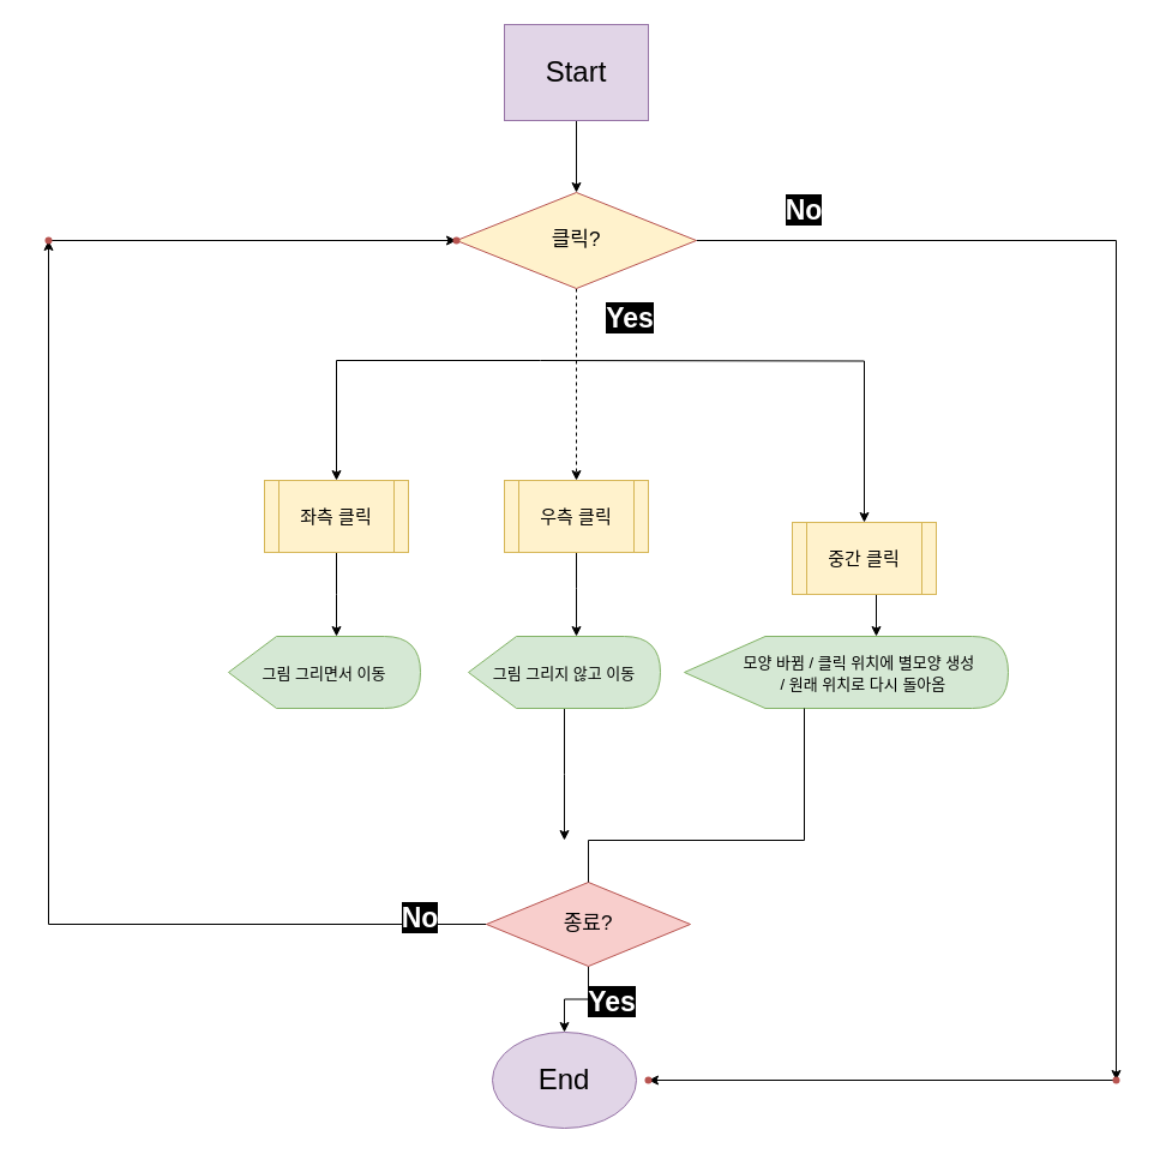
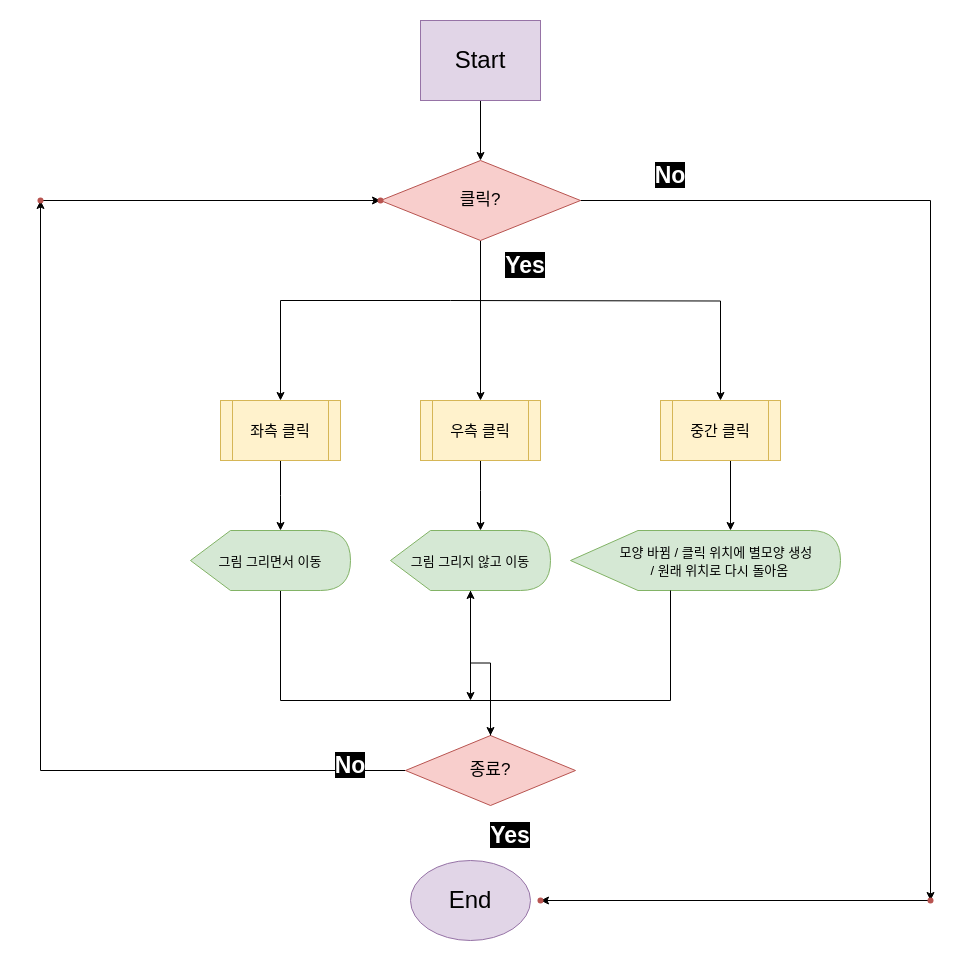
  <mxCell id="0" />
  <mxCell id="1" parent="0" />
  <mxCell id="2" value="" style="edgeStyle=orthogonalEdgeStyle;rounded=0;orthogonalLoop=1;jettySize=auto;html=1;fontSize=24;" parent="1" source="3" target="6" edge="1"><mxGeometry relative="1" as="geometry" /></mxCell>
  <mxCell id="3" value="&lt;font style=&quot;font-size: 24px;&quot;&gt;Start&lt;/font&gt;" style="whiteSpace=wrap;html=1;fillColor=#e1d5e7;strokeColor=#9673a6;rounded=0;" parent="1" vertex="1"><mxGeometry x="420" y="20" width="120" height="80" as="geometry" /></mxCell>
- <mxCell id="4" value="" style="edgeStyle=orthogonalEdgeStyle;rounded=0;orthogonalLoop=1;jettySize=auto;html=1;fontSize=13;entryX=0.5;entryY=0;entryDx=0;entryDy=0;dashed=1;" parent="1" source="6" target="13" edge="1"><mxGeometry relative="1" as="geometry"><mxPoint x="480" y="360" as="targetPoint" /></mxGeometry></mxCell>
+ <mxCell id="4" value="" style="edgeStyle=orthogonalEdgeStyle;rounded=0;orthogonalLoop=1;jettySize=auto;html=1;fontSize=13;entryX=0.5;entryY=0;entryDx=0;entryDy=0;" parent="1" source="6" target="13" edge="1"><mxGeometry relative="1" as="geometry"><mxPoint x="480" y="360" as="targetPoint" /></mxGeometry></mxCell>
  <mxCell id="5" value="" style="edgeStyle=orthogonalEdgeStyle;rounded=0;orthogonalLoop=1;jettySize=auto;html=1;fontSize=13;" parent="1" source="6" target="30" edge="1"><mxGeometry relative="1" as="geometry" /></mxCell>
- <mxCell id="6" value="&lt;font style=&quot;font-size: 17px;&quot;&gt;클릭?&lt;/font&gt;" style="rhombus;whiteSpace=wrap;html=1;fillColor=#fff2cc;strokeColor=#b85450;" parent="1" vertex="1"><mxGeometry x="380" y="160" width="200" height="80" as="geometry" /></mxCell>
+ <mxCell id="6" value="&lt;font style=&quot;font-size: 17px;&quot;&gt;클릭?&lt;/font&gt;" style="rhombus;whiteSpace=wrap;html=1;fillColor=#f8cecc;strokeColor=#b85450;" parent="1" vertex="1"><mxGeometry x="380" y="160" width="200" height="80" as="geometry" /></mxCell>
  <mxCell id="7" value="" style="edgeStyle=orthogonalEdgeStyle;rounded=0;orthogonalLoop=1;jettySize=auto;html=1;fontSize=17;entryX=0.5;entryY=0;entryDx=0;entryDy=0;" parent="1" target="11" edge="1"><mxGeometry relative="1" as="geometry"><mxPoint x="450" y="300" as="sourcePoint" /><mxPoint x="290" y="300" as="targetPoint" /><Array as="points"><mxPoint x="280" y="300" /></Array></mxGeometry></mxCell>
  <mxCell id="8" value="" style="shape=waypoint;sketch=0;size=6;pointerEvents=1;points=[];fillColor=default;resizable=0;rotatable=0;perimeter=centerPerimeter;snapToPoint=1;" parent="1" vertex="1"><mxGeometry x="270" y="420" width="40" height="40" as="geometry" /></mxCell>
  <mxCell id="9" value="" style="edgeStyle=orthogonalEdgeStyle;rounded=0;orthogonalLoop=1;jettySize=auto;html=1;fontSize=17;entryX=0.5;entryY=0;entryDx=0;entryDy=0;" parent="1" target="15" edge="1"><mxGeometry relative="1" as="geometry"><mxPoint x="450" y="300" as="sourcePoint" /><mxPoint x="610" y="390" as="targetPoint" /></mxGeometry></mxCell>
  <mxCell id="10" value="" style="edgeStyle=orthogonalEdgeStyle;rounded=0;orthogonalLoop=1;jettySize=auto;html=1;fontSize=15;" parent="1" source="11" edge="1"><mxGeometry relative="1" as="geometry"><mxPoint x="280" y="530" as="targetPoint" /></mxGeometry></mxCell>
  <mxCell id="11" value="&lt;font style=&quot;font-size: 15px;&quot;&gt;좌측 클릭&lt;/font&gt;" style="shape=process;whiteSpace=wrap;html=1;backgroundOutline=1;sketch=0;fillColor=#fff2cc;strokeColor=#d6b656;" parent="1" vertex="1"><mxGeometry x="220" y="400" width="120" height="60" as="geometry" /></mxCell>
  <mxCell id="12" value="" style="edgeStyle=orthogonalEdgeStyle;rounded=0;orthogonalLoop=1;jettySize=auto;html=1;fontSize=13;" parent="1" source="13" edge="1"><mxGeometry relative="1" as="geometry"><mxPoint x="480" y="530" as="targetPoint" /><Array as="points"><mxPoint x="480" y="490" /><mxPoint x="480" y="490" /></Array></mxGeometry></mxCell>
  <mxCell id="13" value="&lt;font style=&quot;font-size: 15px;&quot;&gt;우측 클릭&lt;/font&gt;" style="shape=process;whiteSpace=wrap;html=1;backgroundOutline=1;sketch=0;fillColor=#fff2cc;strokeColor=#d6b656;" parent="1" vertex="1"><mxGeometry x="420" y="400" width="120" height="60" as="geometry" /></mxCell>
  <mxCell id="14" value="" style="edgeStyle=orthogonalEdgeStyle;rounded=0;orthogonalLoop=1;jettySize=auto;html=1;fontSize=15;" parent="1" source="15" edge="1"><mxGeometry relative="1" as="geometry"><mxPoint x="730" y="530" as="targetPoint" /><Array as="points"><mxPoint x="730" y="530" /></Array></mxGeometry></mxCell>
- <mxCell id="15" value="&lt;font style=&quot;font-size: 15px;&quot;&gt;중간 클릭&lt;/font&gt;" style="shape=process;whiteSpace=wrap;html=1;backgroundOutline=1;sketch=0;fillColor=#fff2cc;strokeColor=#d6b656;" parent="1" vertex="1"><mxGeometry x="660" y="435" width="120" height="60" as="geometry" /></mxCell>
+ <mxCell id="15" value="&lt;font style=&quot;font-size: 15px;&quot;&gt;중간 클릭&lt;/font&gt;" style="shape=process;whiteSpace=wrap;html=1;backgroundOutline=1;sketch=0;fillColor=#fff2cc;strokeColor=#d6b656;" parent="1" vertex="1"><mxGeometry x="660" y="400" width="120" height="60" as="geometry" /></mxCell>
+ <mxCell id="16" value="" style="edgeStyle=orthogonalEdgeStyle;rounded=0;orthogonalLoop=1;jettySize=auto;html=1;fontSize=13;" parent="1" source="17" target="23" edge="1"><mxGeometry relative="1" as="geometry"><mxPoint x="450" y="700" as="targetPoint" /><Array as="points"><mxPoint x="280" y="700" /></Array></mxGeometry></mxCell>
  <mxCell id="17" value="&lt;font style=&quot;font-size: 13px;&quot;&gt;그림 그리면서 이동&lt;/font&gt;" style="shape=display;whiteSpace=wrap;html=1;fontSize=15;fillColor=#d5e8d4;strokeColor=#82b366;" parent="1" vertex="1"><mxGeometry x="190" y="530" width="160" height="60" as="geometry" /></mxCell>
  <mxCell id="18" value="" style="edgeStyle=orthogonalEdgeStyle;rounded=0;orthogonalLoop=1;jettySize=auto;html=1;fontSize=13;" parent="1" source="19" edge="1"><mxGeometry relative="1" as="geometry"><mxPoint x="470" y="700" as="targetPoint" /></mxGeometry></mxCell>
  <mxCell id="19" value="&lt;font style=&quot;font-size: 13px;&quot;&gt;그림 그리지 않고 이동&lt;/font&gt;" style="shape=display;whiteSpace=wrap;html=1;fontSize=15;fillColor=#d5e8d4;strokeColor=#82b366;" parent="1" vertex="1"><mxGeometry x="390" y="530" width="160" height="60" as="geometry" /></mxCell>
  <mxCell id="20" value="&lt;span style=&quot;font-size: 13px;&quot;&gt;&amp;nbsp; &amp;nbsp; &amp;nbsp; 모양 바뀜 / 클릭 위치에 별모양 생성 &lt;br&gt;&amp;nbsp; &amp;nbsp; &amp;nbsp; &amp;nbsp; / 원래 위치로 다시 돌아옴&lt;/span&gt;" style="shape=display;whiteSpace=wrap;html=1;fontSize=15;fillColor=#d5e8d4;strokeColor=#82b366;" parent="1" vertex="1"><mxGeometry x="570" y="530" width="270" height="60" as="geometry" /></mxCell>
- <mxCell id="21" value="" style="edgeStyle=orthogonalEdgeStyle;rounded=0;orthogonalLoop=1;jettySize=auto;html=1;fontSize=13;" parent="1" source="23" target="25" edge="1"><mxGeometry relative="1" as="geometry" /></mxCell>
+ <mxCell id="21" value="" style="edgeStyle=orthogonalEdgeStyle;rounded=0;orthogonalLoop=1;jettySize=auto;html=1;fontSize=13;" parent="1" source="23" target="19" edge="1"><mxGeometry relative="1" as="geometry" /></mxCell>
  <mxCell id="22" value="" style="edgeStyle=orthogonalEdgeStyle;rounded=0;orthogonalLoop=1;jettySize=auto;html=1;fontSize=13;" parent="1" source="23" target="27" edge="1"><mxGeometry relative="1" as="geometry" /></mxCell>
  <mxCell id="23" value="&lt;font style=&quot;font-size: 17px;&quot;&gt;종료?&lt;/font&gt;" style="rhombus;whiteSpace=wrap;html=1;fillColor=#f8cecc;strokeColor=#b85450;" parent="1" vertex="1"><mxGeometry x="405" y="735" width="170" height="70" as="geometry" /></mxCell>
  <mxCell id="24" value="" style="edgeStyle=orthogonalEdgeStyle;rounded=0;orthogonalLoop=1;jettySize=auto;html=1;fontSize=13;endArrow=none;" parent="1" source="20" target="23" edge="1"><mxGeometry relative="1" as="geometry"><mxPoint x="670" y="590" as="sourcePoint" /><mxPoint x="490" y="700" as="targetPoint" /><Array as="points"><mxPoint x="670" y="700" /></Array></mxGeometry></mxCell>
  <mxCell id="25" value="&lt;span style=&quot;font-size: 24px;&quot;&gt;End&lt;/span&gt;" style="ellipse;whiteSpace=wrap;html=1;fillColor=#e1d5e7;strokeColor=#9673a6;" parent="1" vertex="1"><mxGeometry x="410" y="860" width="120" height="80" as="geometry" /></mxCell>
  <mxCell id="26" value="" style="edgeStyle=orthogonalEdgeStyle;rounded=0;orthogonalLoop=1;jettySize=auto;html=1;fontSize=13;" parent="1" source="27" target="28" edge="1"><mxGeometry relative="1" as="geometry" /></mxCell>
  <mxCell id="27" value="" style="shape=waypoint;sketch=0;size=6;pointerEvents=1;points=[];fillColor=#f8cecc;resizable=0;rotatable=0;perimeter=centerPerimeter;snapToPoint=1;strokeColor=#b85450;" parent="1" vertex="1"><mxGeometry x="20" y="180" width="40" height="40" as="geometry" /></mxCell>
  <mxCell id="28" value="" style="shape=waypoint;sketch=0;size=6;pointerEvents=1;points=[];fillColor=#f8cecc;resizable=0;rotatable=0;perimeter=centerPerimeter;snapToPoint=1;strokeColor=#b85450;" parent="1" vertex="1"><mxGeometry x="360" y="180" width="40" height="40" as="geometry" /></mxCell>
  <mxCell id="29" value="" style="edgeStyle=orthogonalEdgeStyle;rounded=0;orthogonalLoop=1;jettySize=auto;html=1;fontSize=13;" parent="1" source="30" target="31" edge="1"><mxGeometry relative="1" as="geometry" /></mxCell>
  <mxCell id="30" value="" style="shape=waypoint;sketch=0;size=6;pointerEvents=1;points=[];fillColor=#f8cecc;resizable=0;rotatable=0;perimeter=centerPerimeter;snapToPoint=1;strokeColor=#b85450;" parent="1" vertex="1"><mxGeometry x="910" y="880" width="40" height="40" as="geometry" /></mxCell>
  <mxCell id="31" value="" style="shape=waypoint;sketch=0;size=6;pointerEvents=1;points=[];fillColor=#f8cecc;resizable=0;rotatable=0;perimeter=centerPerimeter;snapToPoint=1;strokeColor=#b85450;" parent="1" vertex="1"><mxGeometry x="520" y="880" width="40" height="40" as="geometry" /></mxCell>
  <mxCell id="32" value="&lt;b&gt;&lt;font style=&quot;font-size: 23px; background-color: rgb(0, 0, 0);&quot;&gt;Yes&lt;/font&gt;&lt;/b&gt;" style="text;html=1;strokeColor=none;fillColor=none;align=center;verticalAlign=middle;whiteSpace=wrap;rounded=0;fontSize=13;fontColor=#FFFFFF;" parent="1" vertex="1"><mxGeometry x="495" y="250" width="60" height="30" as="geometry" /></mxCell>
  <mxCell id="33" value="&lt;b&gt;&lt;font style=&quot;font-size: 23px; background-color: rgb(0, 0, 0);&quot;&gt;Yes&lt;/font&gt;&lt;/b&gt;" style="text;html=1;strokeColor=none;fillColor=none;align=center;verticalAlign=middle;whiteSpace=wrap;rounded=0;fontSize=13;fontColor=#FFFFFF;" parent="1" vertex="1"><mxGeometry x="480" y="820" width="60" height="30" as="geometry" /></mxCell>
  <mxCell id="34" value="&lt;b&gt;&lt;font style=&quot;font-size: 23px; background-color: rgb(0, 0, 0);&quot;&gt;No&lt;/font&gt;&lt;/b&gt;" style="text;html=1;strokeColor=none;fillColor=none;align=center;verticalAlign=middle;whiteSpace=wrap;rounded=0;fontSize=13;fontColor=#FFFFFF;" parent="1" vertex="1"><mxGeometry x="320" y="750" width="60" height="30" as="geometry" /></mxCell>
  <mxCell id="35" value="&lt;b&gt;&lt;font style=&quot;font-size: 23px; background-color: rgb(0, 0, 0);&quot;&gt;No&lt;/font&gt;&lt;/b&gt;" style="text;html=1;strokeColor=none;fillColor=none;align=center;verticalAlign=middle;whiteSpace=wrap;rounded=0;fontSize=13;fontColor=#FFFFFF;" parent="1" vertex="1"><mxGeometry x="640" y="160" width="60" height="30" as="geometry" /></mxCell>
